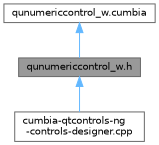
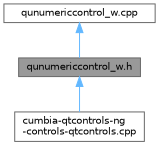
  digraph {
    node [color=grey40 fillcolor=white fontname=Helvetica fontsize=10 shape=box style=filled]
    edge [color=steelblue1 dir=back fontname=Helvetica fontsize=10 labelfontname=Helvetica labelfontsize=10 style=solid]
    n1 [color=gray40 fillcolor=grey60 fontcolor=black height=0.2 label="qunumericcontrol_w.h" width=0.4]
-   n2 [height=0.2 label="cumbia-qtcontrols-ng\l-controls-designer.cpp" width=0.4]
-   n3 [height=0.2 label="qunumericcontrol_w.cumbia" width=0.4]
+   n2 [height=0.2 label="cumbia-qtcontrols-ng\l-controls-qtcontrols.cpp" width=0.4]
+   n3 [height=0.2 label="qunumericcontrol_w.cpp" width=0.4]
    n1 -> n2
    n3 -> n1
  }
